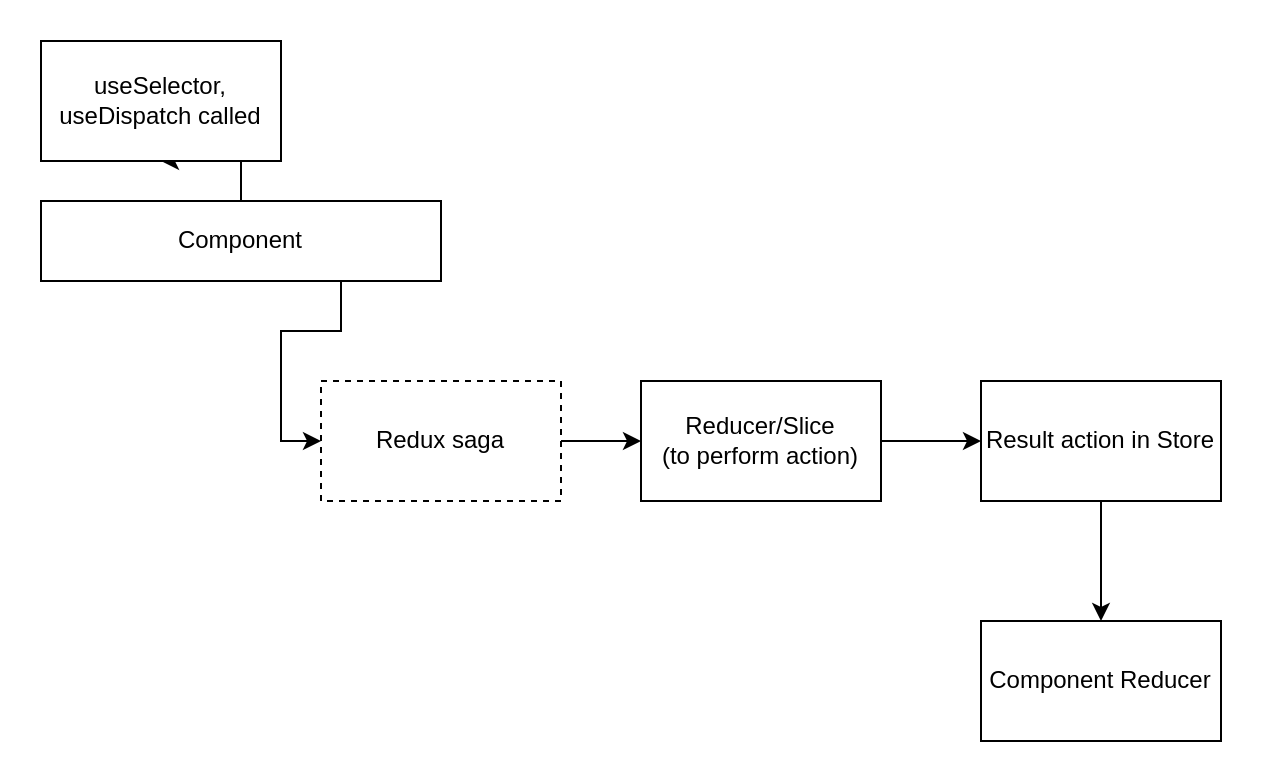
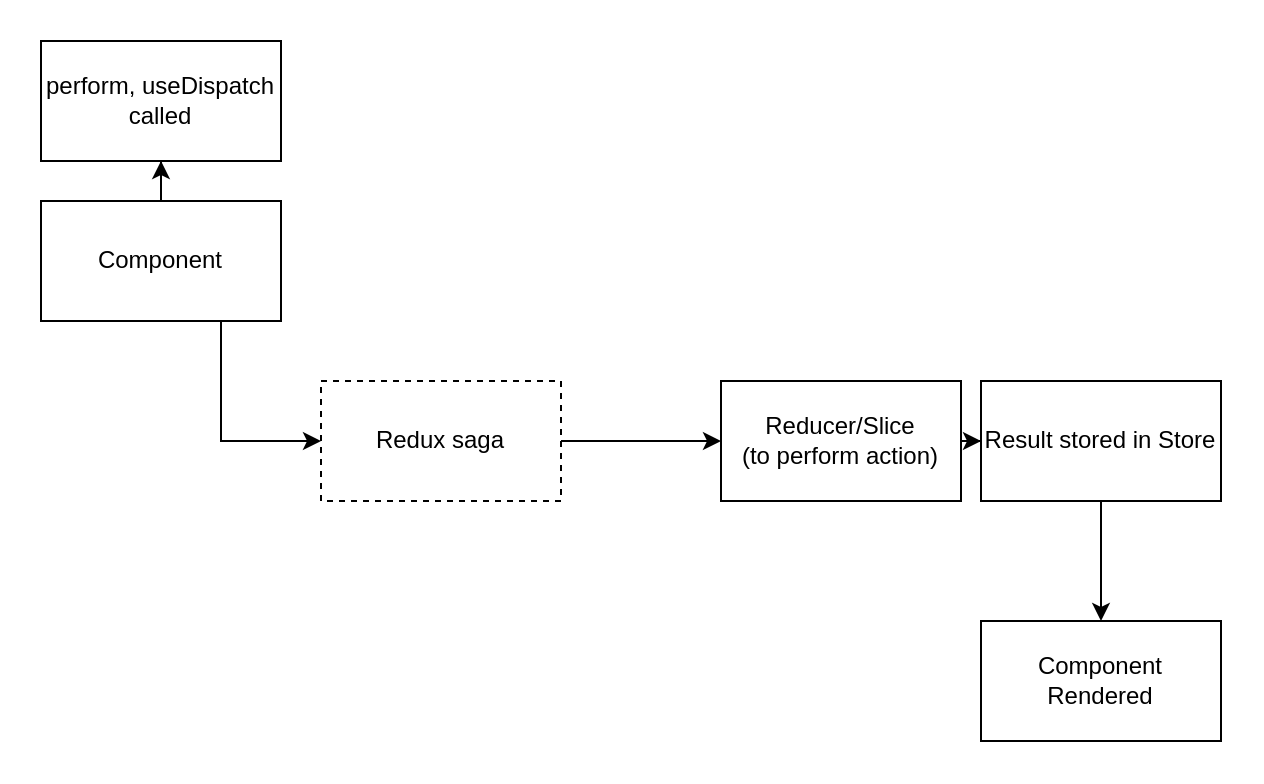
  <mxCell id="0" />
  <mxCell id="1" parent="0" />
  <mxCell id="2" value="" style="edgeStyle=orthogonalEdgeStyle;rounded=0;orthogonalLoop=1;jettySize=auto;html=1;" edge="1" parent="1" source="4" target="5"><mxGeometry relative="1" as="geometry" /></mxCell>
  <mxCell id="3" style="edgeStyle=orthogonalEdgeStyle;rounded=0;orthogonalLoop=1;jettySize=auto;html=1;exitX=0.75;exitY=1;exitDx=0;exitDy=0;entryX=0;entryY=0.5;entryDx=0;entryDy=0;" edge="1" parent="1" source="4" target="7"><mxGeometry relative="1" as="geometry" /></mxCell>
- <mxCell id="4" value="Component" style="rounded=0;whiteSpace=wrap;html=1;" vertex="1" parent="1"><mxGeometry x="20" y="100" width="200" height="40" as="geometry" /></mxCell>
- <mxCell id="5" value="useSelector, useDispatch called" style="rounded=0;whiteSpace=wrap;html=1;" vertex="1" parent="1"><mxGeometry x="20" y="20" width="120" height="60" as="geometry" /></mxCell>
+ <mxCell id="4" value="Component" style="rounded=0;whiteSpace=wrap;html=1;" vertex="1" parent="1"><mxGeometry x="20" y="100" width="120" height="60" as="geometry" /></mxCell>
+ <mxCell id="5" value="perform, useDispatch called" style="rounded=0;whiteSpace=wrap;html=1;" vertex="1" parent="1"><mxGeometry x="20" y="20" width="120" height="60" as="geometry" /></mxCell>
  <mxCell id="6" value="" style="edgeStyle=orthogonalEdgeStyle;rounded=0;orthogonalLoop=1;jettySize=auto;html=1;" edge="1" parent="1" source="7" target="9"><mxGeometry relative="1" as="geometry" /></mxCell>
  <mxCell id="7" value="Redux saga" style="rounded=0;whiteSpace=wrap;html=1;dashed=1;" vertex="1" parent="1"><mxGeometry x="160" y="190" width="120" height="60" as="geometry" /></mxCell>
  <mxCell id="8" value="" style="edgeStyle=orthogonalEdgeStyle;rounded=0;orthogonalLoop=1;jettySize=auto;html=1;" edge="1" parent="1" source="9" target="11"><mxGeometry relative="1" as="geometry" /></mxCell>
- <mxCell id="9" value="Reducer/Slice&lt;br&gt;(to perform action)" style="rounded=0;whiteSpace=wrap;html=1;" vertex="1" parent="1"><mxGeometry x="320" y="190" width="120" height="60" as="geometry" /></mxCell>
+ <mxCell id="9" value="Reducer/Slice&lt;br&gt;(to perform action)" style="rounded=0;whiteSpace=wrap;html=1;" vertex="1" parent="1"><mxGeometry x="360" y="190" width="120" height="60" as="geometry" /></mxCell>
  <mxCell id="10" value="" style="edgeStyle=orthogonalEdgeStyle;rounded=0;orthogonalLoop=1;jettySize=auto;html=1;" edge="1" parent="1" source="11" target="12"><mxGeometry relative="1" as="geometry" /></mxCell>
- <mxCell id="11" value="Result action in Store" style="whiteSpace=wrap;html=1;rounded=0;" vertex="1" parent="1"><mxGeometry x="490" y="190" width="120" height="60" as="geometry" /></mxCell>
- <mxCell id="12" value="Component Reducer" style="whiteSpace=wrap;html=1;rounded=0;" vertex="1" parent="1"><mxGeometry x="490" y="310" width="120" height="60" as="geometry" /></mxCell>
+ <mxCell id="11" value="Result stored in Store" style="whiteSpace=wrap;html=1;rounded=0;" vertex="1" parent="1"><mxGeometry x="490" y="190" width="120" height="60" as="geometry" /></mxCell>
+ <mxCell id="12" value="Component Rendered" style="whiteSpace=wrap;html=1;rounded=0;" vertex="1" parent="1"><mxGeometry x="490" y="310" width="120" height="60" as="geometry" /></mxCell>
